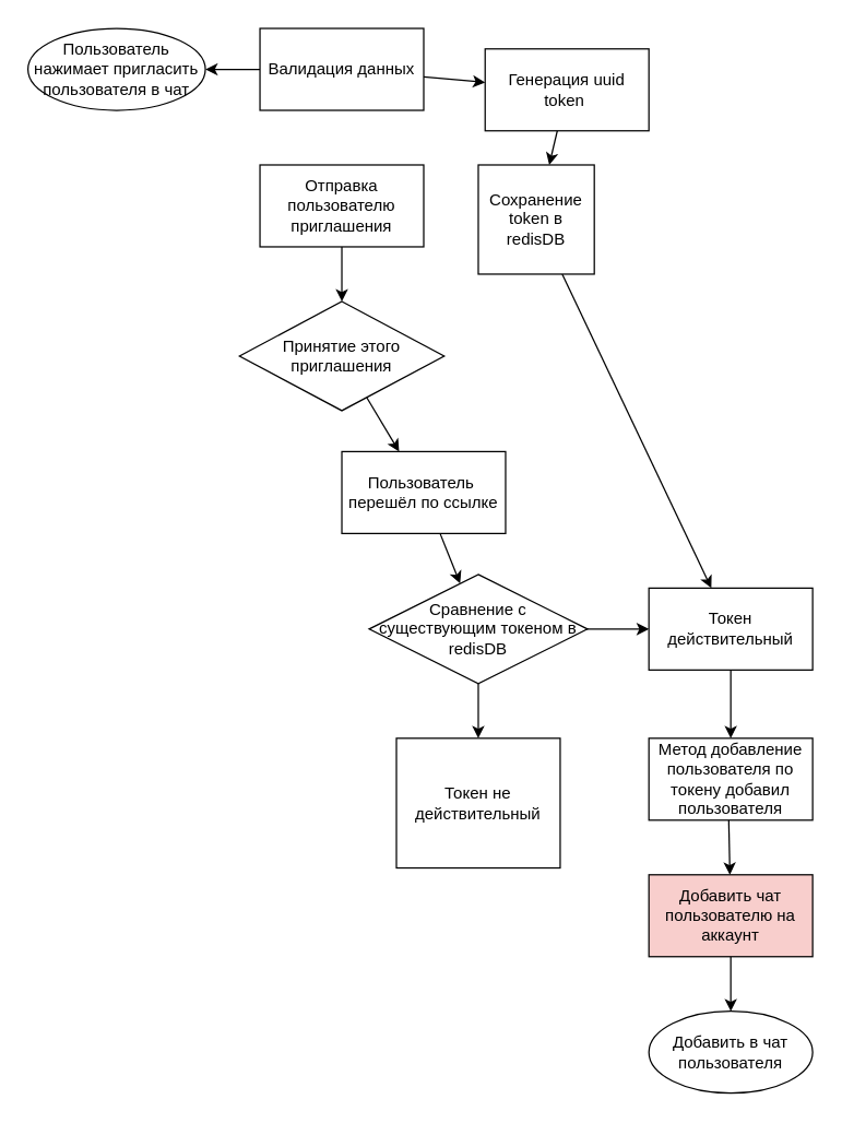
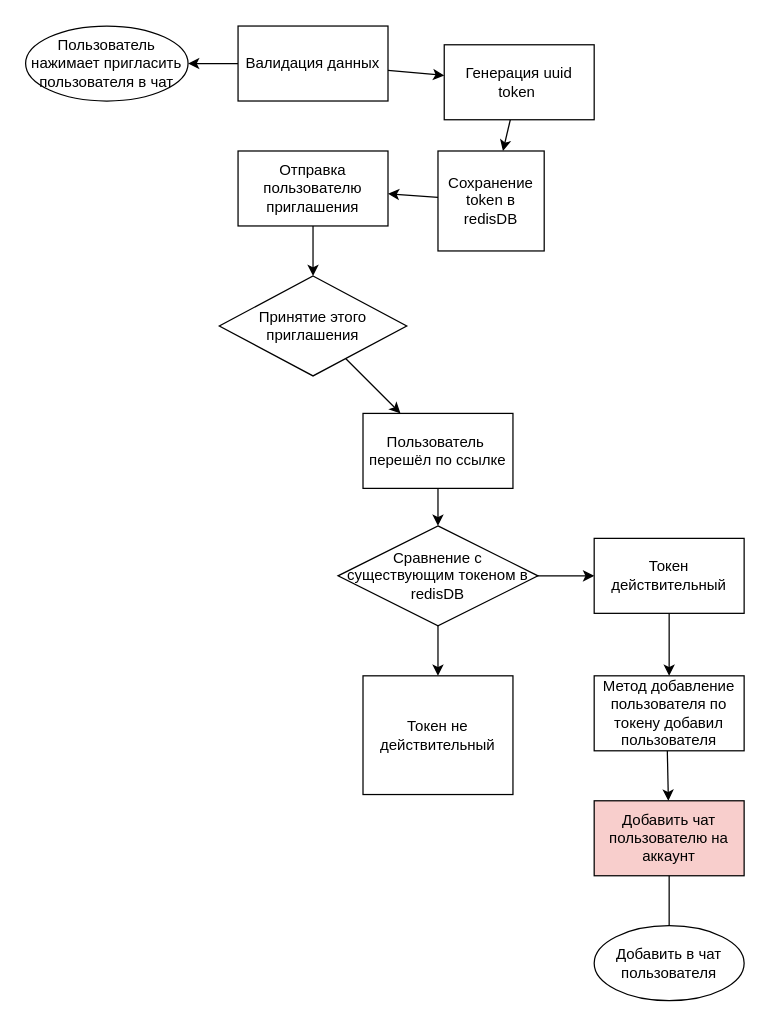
  <mxCell id="0" />
  <mxCell id="1" parent="0" />
  <mxCell id="2" value="" style="edgeStyle=none;html=1;" parent="1" source="14" target="15" edge="1"><mxGeometry relative="1" as="geometry"><mxPoint x="310" y="50" as="sourcePoint" /><mxPoint x="350" y="50" as="targetPoint" /></mxGeometry></mxCell>
  <mxCell id="3" value="" style="edgeStyle=none;html=1;" parent="1" source="15" target="17" edge="1"><mxGeometry relative="1" as="geometry"><mxPoint x="410" y="80" as="sourcePoint" /><mxPoint x="410" y="120" as="targetPoint" /></mxGeometry></mxCell>
- <mxCell id="4" value="" style="edgeStyle=none;html=1;" parent="1" source="17" target="22" edge="1"><mxGeometry relative="1" as="geometry"><mxPoint x="350" y="150" as="sourcePoint" /><mxPoint x="310" y="150" as="targetPoint" /></mxGeometry></mxCell>
+ <mxCell id="4" value="" style="edgeStyle=none;html=1;" parent="1" source="17" target="16" edge="1"><mxGeometry relative="1" as="geometry"><mxPoint x="350" y="150" as="sourcePoint" /><mxPoint x="310" y="150" as="targetPoint" /></mxGeometry></mxCell>
  <mxCell id="5" value="" style="edgeStyle=none;html=1;" parent="1" source="16" target="18" edge="1"><mxGeometry relative="1" as="geometry"><mxPoint x="250" y="180" as="sourcePoint" /><mxPoint x="250" y="220" as="targetPoint" /></mxGeometry></mxCell>
  <mxCell id="6" value="" style="edgeStyle=none;html=1;" parent="1" source="18" target="19" edge="1"><mxGeometry relative="1" as="geometry"><mxPoint x="284.091" y="280" as="sourcePoint" /><mxPoint x="334" y="330" as="targetPoint" /></mxGeometry></mxCell>
  <mxCell id="7" value="" style="edgeStyle=none;html=1;" parent="1" source="19" target="20" edge="1"><mxGeometry relative="1" as="geometry"><mxPoint x="371.667" y="390" as="sourcePoint" /><mxPoint x="375" y="440" as="targetPoint" /></mxGeometry></mxCell>
- <mxCell id="8" value="" style="edgeStyle=none;html=1;" parent="1" source="24" target="25" edge="1"><mxGeometry relative="1" as="geometry"><mxPoint x="533.242" y="720" as="sourcePoint" /><mxPoint x="534" y="730" as="targetPoint" /></mxGeometry></mxCell>
+ <mxCell id="8" value="" style="edgeStyle=none;html=1;endArrow=none;" parent="1" source="24" target="25" edge="1"><mxGeometry relative="1" as="geometry"><mxPoint x="533.242" y="720" as="sourcePoint" /><mxPoint x="534" y="730" as="targetPoint" /></mxGeometry></mxCell>
  <mxCell id="9" value="" style="edgeStyle=none;html=1;" parent="1" target="24" edge="1"><mxGeometry relative="1" as="geometry"><mxPoint x="533.535" y="600" as="sourcePoint" /><mxPoint x="534.512" y="660" as="targetPoint" /></mxGeometry></mxCell>
  <mxCell id="10" value="" style="edgeStyle=none;html=1;" parent="1" source="20" target="21" edge="1"><mxGeometry relative="1" as="geometry"><mxPoint x="385" y="500" as="sourcePoint" /><mxPoint x="385" y="560" as="targetPoint" /></mxGeometry></mxCell>
  <mxCell id="11" value="" style="edgeStyle=none;html=1;" parent="1" target="22" edge="1"><mxGeometry relative="1" as="geometry"><mxPoint x="385" y="460" as="sourcePoint" /><mxPoint x="469.14" y="480.483" as="targetPoint" /></mxGeometry></mxCell>
  <mxCell id="12" value="" style="edgeStyle=none;html=1;" parent="1" source="22" target="23" edge="1"><mxGeometry relative="1" as="geometry"><mxPoint x="529.14" y="520" as="sourcePoint" /><mxPoint x="535" y="540" as="targetPoint" /></mxGeometry></mxCell>
  <mxCell id="13" value="" style="edgeStyle=none;html=1;" edge="1" parent="1" source="14" target="26"><mxGeometry relative="1" as="geometry"><mxPoint x="150" y="50" as="targetPoint" /></mxGeometry></mxCell>
  <mxCell id="14" value="Валидация данных" style="rounded=0;whiteSpace=wrap;html=1;" vertex="1" parent="1"><mxGeometry x="190" y="20" width="120" height="60" as="geometry" /></mxCell>
  <mxCell id="15" value="Генерация uuid token&amp;nbsp;" style="rounded=0;whiteSpace=wrap;html=1;" vertex="1" parent="1"><mxGeometry x="355" y="35" width="120" height="60" as="geometry" /></mxCell>
  <mxCell id="16" value="Отправка пользователю приглашения" style="rounded=0;whiteSpace=wrap;html=1;" vertex="1" parent="1"><mxGeometry x="190" y="120" width="120" height="60" as="geometry" /></mxCell>
  <mxCell id="17" value="Сохранение token в redisDB" style="rounded=0;whiteSpace=wrap;html=1;" vertex="1" parent="1"><mxGeometry x="350" y="120" width="85" height="80" as="geometry" /></mxCell>
  <mxCell id="18" value="Принятие этого приглашения" style="rhombus;whiteSpace=wrap;html=1;" vertex="1" parent="1"><mxGeometry x="175" y="220" width="150" height="80" as="geometry" /></mxCell>
- <mxCell id="19" value="Пользователь&amp;nbsp; перешёл по ссылке" style="rounded=0;whiteSpace=wrap;html=1;" vertex="1" parent="1"><mxGeometry x="250" y="330" width="120" height="60" as="geometry" /></mxCell>
+ <mxCell id="19" value="Пользователь&amp;nbsp; перешёл по ссылке" style="rounded=0;whiteSpace=wrap;html=1;" vertex="1" parent="1"><mxGeometry x="290" y="330" width="120" height="60" as="geometry" /></mxCell>
  <mxCell id="20" value="Сравнение с существующим токеном в redisDB" style="rhombus;whiteSpace=wrap;html=1;" vertex="1" parent="1"><mxGeometry x="270" y="420" width="160" height="80" as="geometry" /></mxCell>
  <mxCell id="21" value="Токен не действительный" style="rounded=0;whiteSpace=wrap;html=1;" vertex="1" parent="1"><mxGeometry x="290" y="540" width="120" height="95" as="geometry" /></mxCell>
  <mxCell id="22" value="Токен действительный" style="rounded=0;whiteSpace=wrap;html=1;" vertex="1" parent="1"><mxGeometry x="475" y="430" width="120" height="60" as="geometry" /></mxCell>
  <mxCell id="23" value="Метод добавление пользователя по токену добавил пользователя" style="rounded=0;whiteSpace=wrap;html=1;" vertex="1" parent="1"><mxGeometry x="475" y="540" width="120" height="60" as="geometry" /></mxCell>
  <mxCell id="24" value="Добавить чат пользователю на аккаунт" style="rounded=0;whiteSpace=wrap;html=1;fillColor=#f8cecc;" vertex="1" parent="1"><mxGeometry x="475" y="640" width="120" height="60" as="geometry" /></mxCell>
  <mxCell id="25" value="Добавить в чат пользователя" style="ellipse;whiteSpace=wrap;html=1;" vertex="1" parent="1"><mxGeometry x="475" y="740" width="120" height="60" as="geometry" /></mxCell>
  <mxCell id="26" value="Пользователь нажимает пригласить пользователя в чат" style="ellipse;whiteSpace=wrap;html=1;" vertex="1" parent="1"><mxGeometry x="20" y="20" width="130" height="60" as="geometry" /></mxCell>
